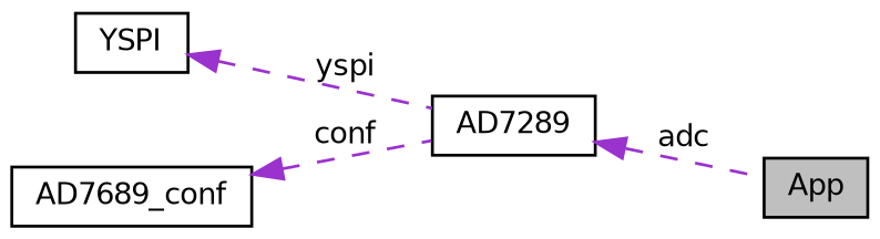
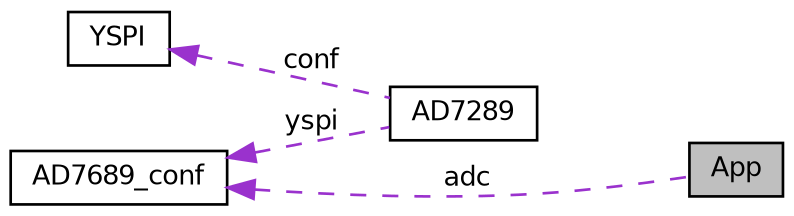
  digraph {
    rankdir=LR
    node [color=black fillcolor=white fontname=Helvetica fontsize=10 shape=record style=filled]
    edge [color=darkorchid3 dir=back fontname=Helvetica fontsize=10 labelfontname=Helvetica labelfontsize=10 style=dashed]
    n1 [fillcolor=grey75 fontcolor=black height=0.2 label=App width=0.4]
    n2 [height=0.2 label=AD7289 width=0.4]
    n3 [height=0.2 label=YSPI width=0.4]
    n4 [height=0.2 label=AD7689_conf width=0.4]
-   n2 -> n1 [label=" adc"]
-   n3 -> n2 [label=" yspi"]
-   n4 -> n2 [label=" conf"]
+   n4 -> n1 [label=" adc"]
+   n3 -> n2 [label=" conf"]
+   n4 -> n2 [label=" yspi"]
  }
